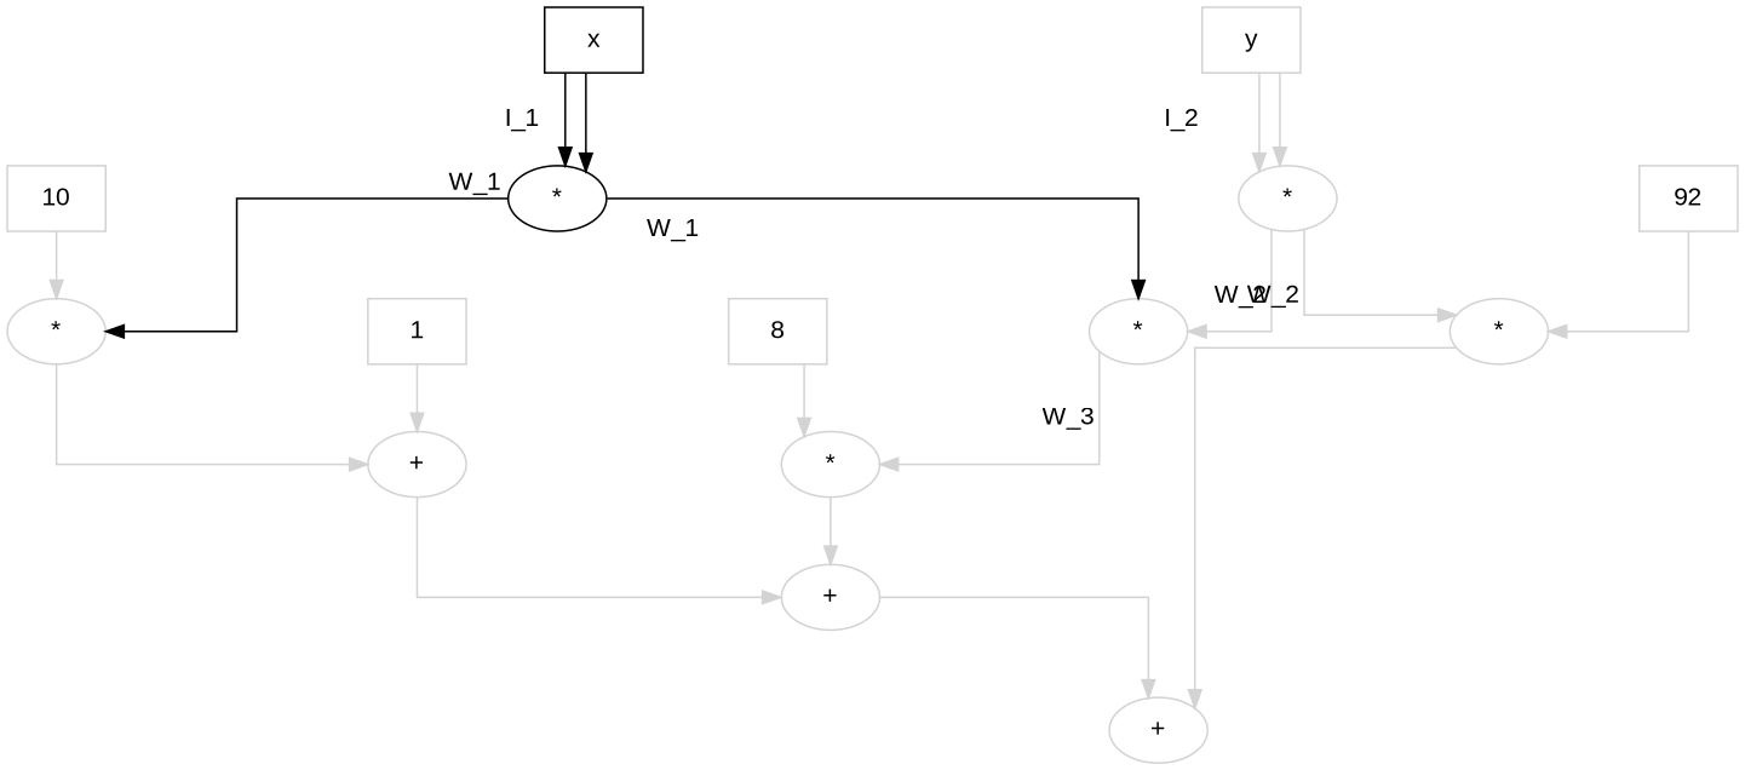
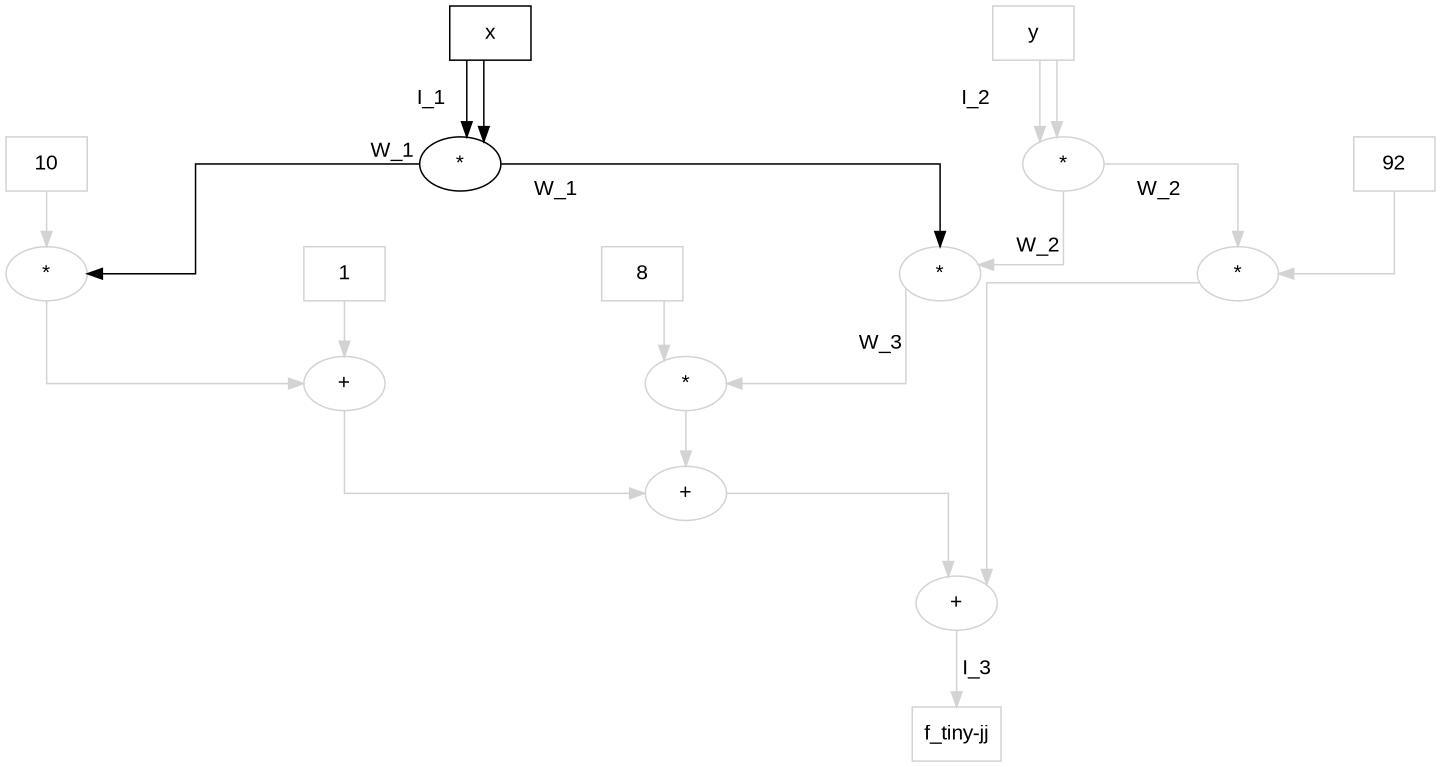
  digraph {
    fontname="Liberation Sans"
    forcelabels=true
    nodesep=2.0
    splines=ortho
    node [fontname="Liberation Sans" color=lightgray]
    edge [fontname="Liberation Sans" color=lightgray]
    n1 [label=x shape=box color=""]
    n2 [label="*" color=""]
    n3 [label="*"]
    n4 [label="*"]
    n5 [label="+"]
    n6 [label="*"]
    n7 [label="+"]
    n8 [label=y shape=box]
    n9 [label="*"]
    n10 [label="*"]
    n11 [label="+"]
+   n12 [label="f_tiny-jj" shape=box]
    n13 [label=10 shape=box]
    n14 [label=92 shape=box]
    n15 [label=1 shape=box]
    n16 [label=8 shape=box]
    n1 -> n2 [label=I_1 labeldistance=4 color=""]
    n1 -> n2 [color=""]
    n2 -> n3 [labeldistance=2 taillabel=W_1 color=""]
    n2 -> n4 [labeldistance=4 taillabel=W_1 color=""]
    n3 -> n5
    n4 -> n6 [labeldistance=4 taillabel=W_3]
    n5 -> n7
    n6 -> n7
    n7 -> n11
    n8 -> n9 [label=I_2]
    n8 -> n9
    n9 -> n4 [labeldistance=4 taillabel=W_2]
    n9 -> n10 [labeldistance=4 taillabel=W_2]
    n10 -> n11
+   n11 -> n12 [label=" I_3" labeldistance=2]
    n13 -> n3
    n14 -> n10
    n15 -> n5
    n16 -> n6
  }
